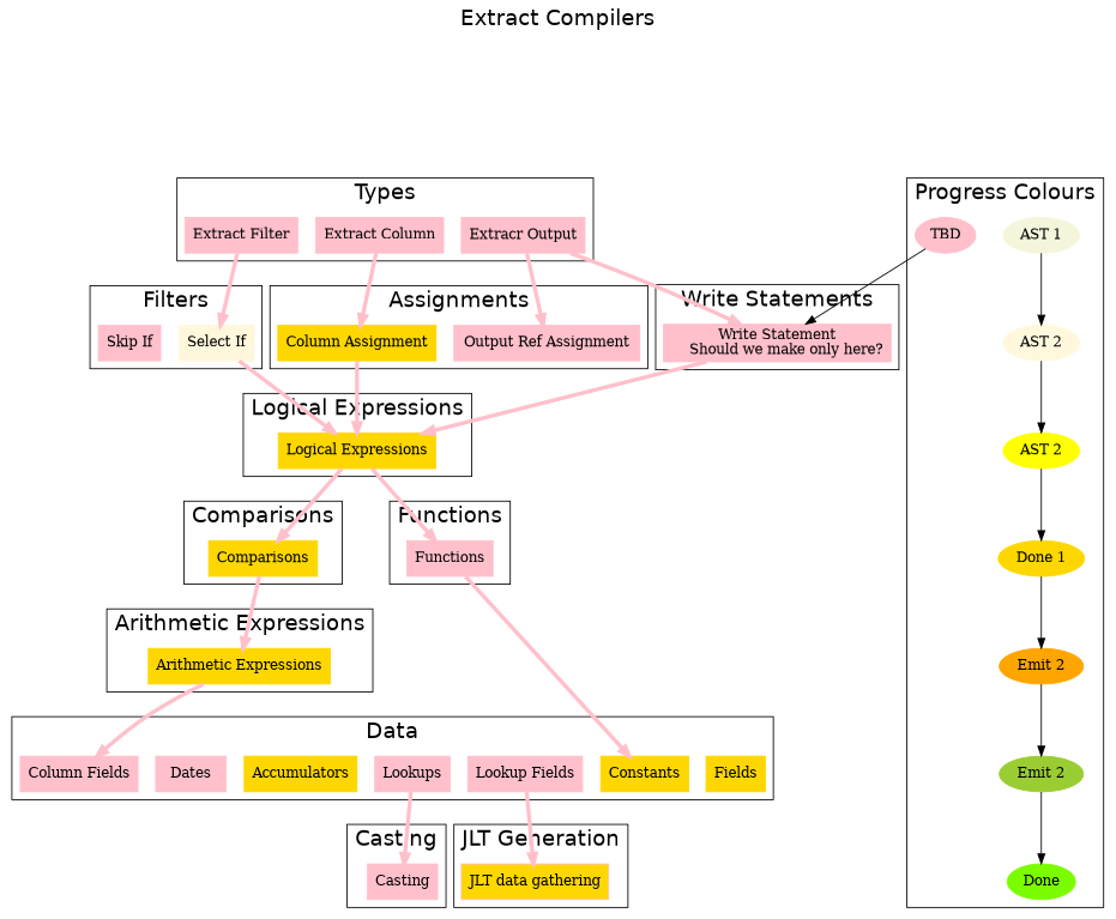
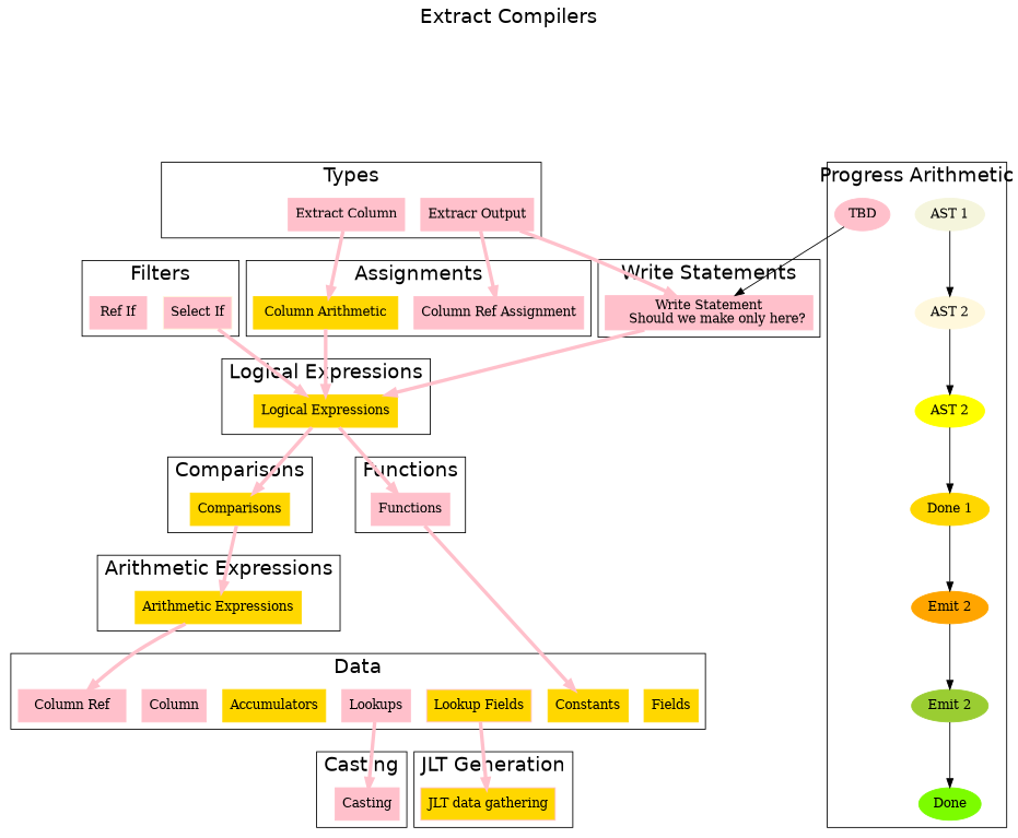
  digraph {
    compound=true
    fontname=Helvetica
    fontsize=22
    label="Extract Compilers\n\n\n"
    labeljust=center
    labelloc=t
    rankdir=TB
    ranksep="1 equally"
    node [color=pink shape=rect style=filled]
    edge [color=pink penwidth=4]
-   n1 [label="Extract Filter"]
    n2 [label="Extract Column"]
    n3 [label="Extracr Output"]
    n4 [label=TBD shape=oval]
    n5 [color=beige label="AST 1" shape=oval]
    n6 [color=cornsilk label="AST 2" shape=oval]
    n7 [color=yellow label="AST 2" shape=oval]
    n8 [color=gold label="Done 1" shape=oval]
    n9 [color=orange label="Emit 2" shape=oval]
    n10 [color=yellowgreen label="Emit 2" shape=oval]
    n11 [color=lawngreen label=Done shape=oval]
-   n12 [color=cornsilk label="Select If"]
-   n13 [label="Skip If"]
-   n14 [color=gold label="Column Assignment"]
-   n15 [label="Output Ref Assignment"]
+   n12 [color=cornsilk label="Select If" fillcolor=pink]
+   n13 [label="Ref If"]
+   n14 [color=gold label="Column Arithmetic"]
+   n15 [label="Column Ref Assignment"]
    n16 [label="Write Statement\n    Should we make only here?"]
    n17 [color=gold label="Arithmetic Expressions"]
    n18 [color=gold label=Comparisons]
    n19 [color=gold label="Logical Expressions"]
    n20 [color=gold label=Fields]
    n21 [color=gold label=Constants]
    n22 [label=Lookups]
-   n23 [label="Lookup Fields"]
+   n23 [label="Lookup Fields" fillcolor=gold]
    n24 [color=gold label=Accumulators]
-   n25 [label=Dates]
-   n26 [label="Column Fields"]
+   n25 [label=Column]
+   n26 [label="Column Ref"]
    n27 [label=Functions]
    n28 [label=Casting]
    n29 [fillcolor=gold label="JLT data gathering"]
    subgraph cluster_1 {
      label=Types
-     n1
      n2
      n3
    }
    subgraph cluster_2 {
-     label="Progress Colours"
+     label="Progress Arithmetic"
      n4
      n5
      n6
      n7
      n8
      n9
      n10
      n11
    }
    subgraph cluster_3 {
      label=Filters
      n12
      n13
    }
    subgraph cluster_4 {
      label=Assignments
      n14
      n15
    }
    subgraph cluster_5 {
      label="Write Statements"
      n16
    }
    subgraph cluster_6 {
      label="Arithmetic Expressions"
      n17
    }
    subgraph cluster_7 {
      label=Comparisons
      n18
    }
    subgraph cluster_8 {
      label="Logical Expressions"
      n19
    }
    subgraph cluster_9 {
      label=Data
      n20
      n21
      n22
      n23
      n24
      n25
      n26
    }
    subgraph cluster_10 {
      label=Functions
      n27
    }
    subgraph cluster_11 {
      label=Casting
      n28
    }
    subgraph cluster_12 {
      label="JLT Generation"
      n29
    }
-   n1 -> n12
    n2 -> n14
    n3 -> n15
    n3 -> n16
    n4 -> n16 [color="" penwidth=""]
    n5 -> n6 [color="" penwidth=""]
    n6 -> n7 [color="" penwidth=""]
    n7 -> n8 [color="" penwidth=""]
    n8 -> n9 [color="" penwidth=""]
    n9 -> n10 [color="" penwidth=""]
    n10 -> n11 [color="" penwidth=""]
    n12 -> n19
    n14 -> n19
    n16 -> n19
    n17 -> n26
    n18 -> n17
    n19 -> n18
    n19 -> n27
    n22 -> n28
    n23 -> n29
    n27 -> n21
  }
